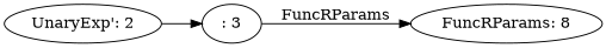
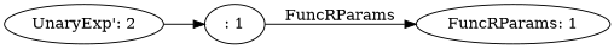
  digraph {
    rankdir=LR
    n1 [label="UnaryExp': 2"]
-   n2 [label=": 3"]
-   n3 [label="FuncRParams: 8"]
+   n2 [label=": 1"]
+   n3 [label="FuncRParams: 1"]
    n1 -> n2
    n2 -> n3 [label=FuncRParams]
  }
